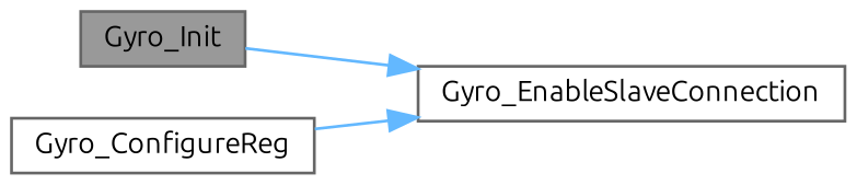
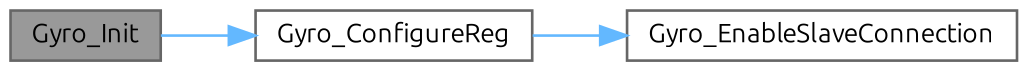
  digraph {
    fontname=Ubuntu
    rankdir=LR
    node [color=grey40 fillcolor=white fontname=Ubuntu fontsize=10 shape=box style=filled]
    edge [color=steelblue1 fontname=Ubuntu fontsize=10 labelfontname=Helvetica labelfontsize=10 style=solid]
    n1 [color=gray40 fillcolor=grey60 fontcolor=black height=0.2 label=Gyro_Init width=0.4]
    n2 [height=0.2 label=Gyro_ConfigureReg width=0.4]
    n3 [height=0.2 label=Gyro_EnableSlaveConnection width=0.4]
-   n1 -> n3
+   n1 -> n2
    n2 -> n3
  }
